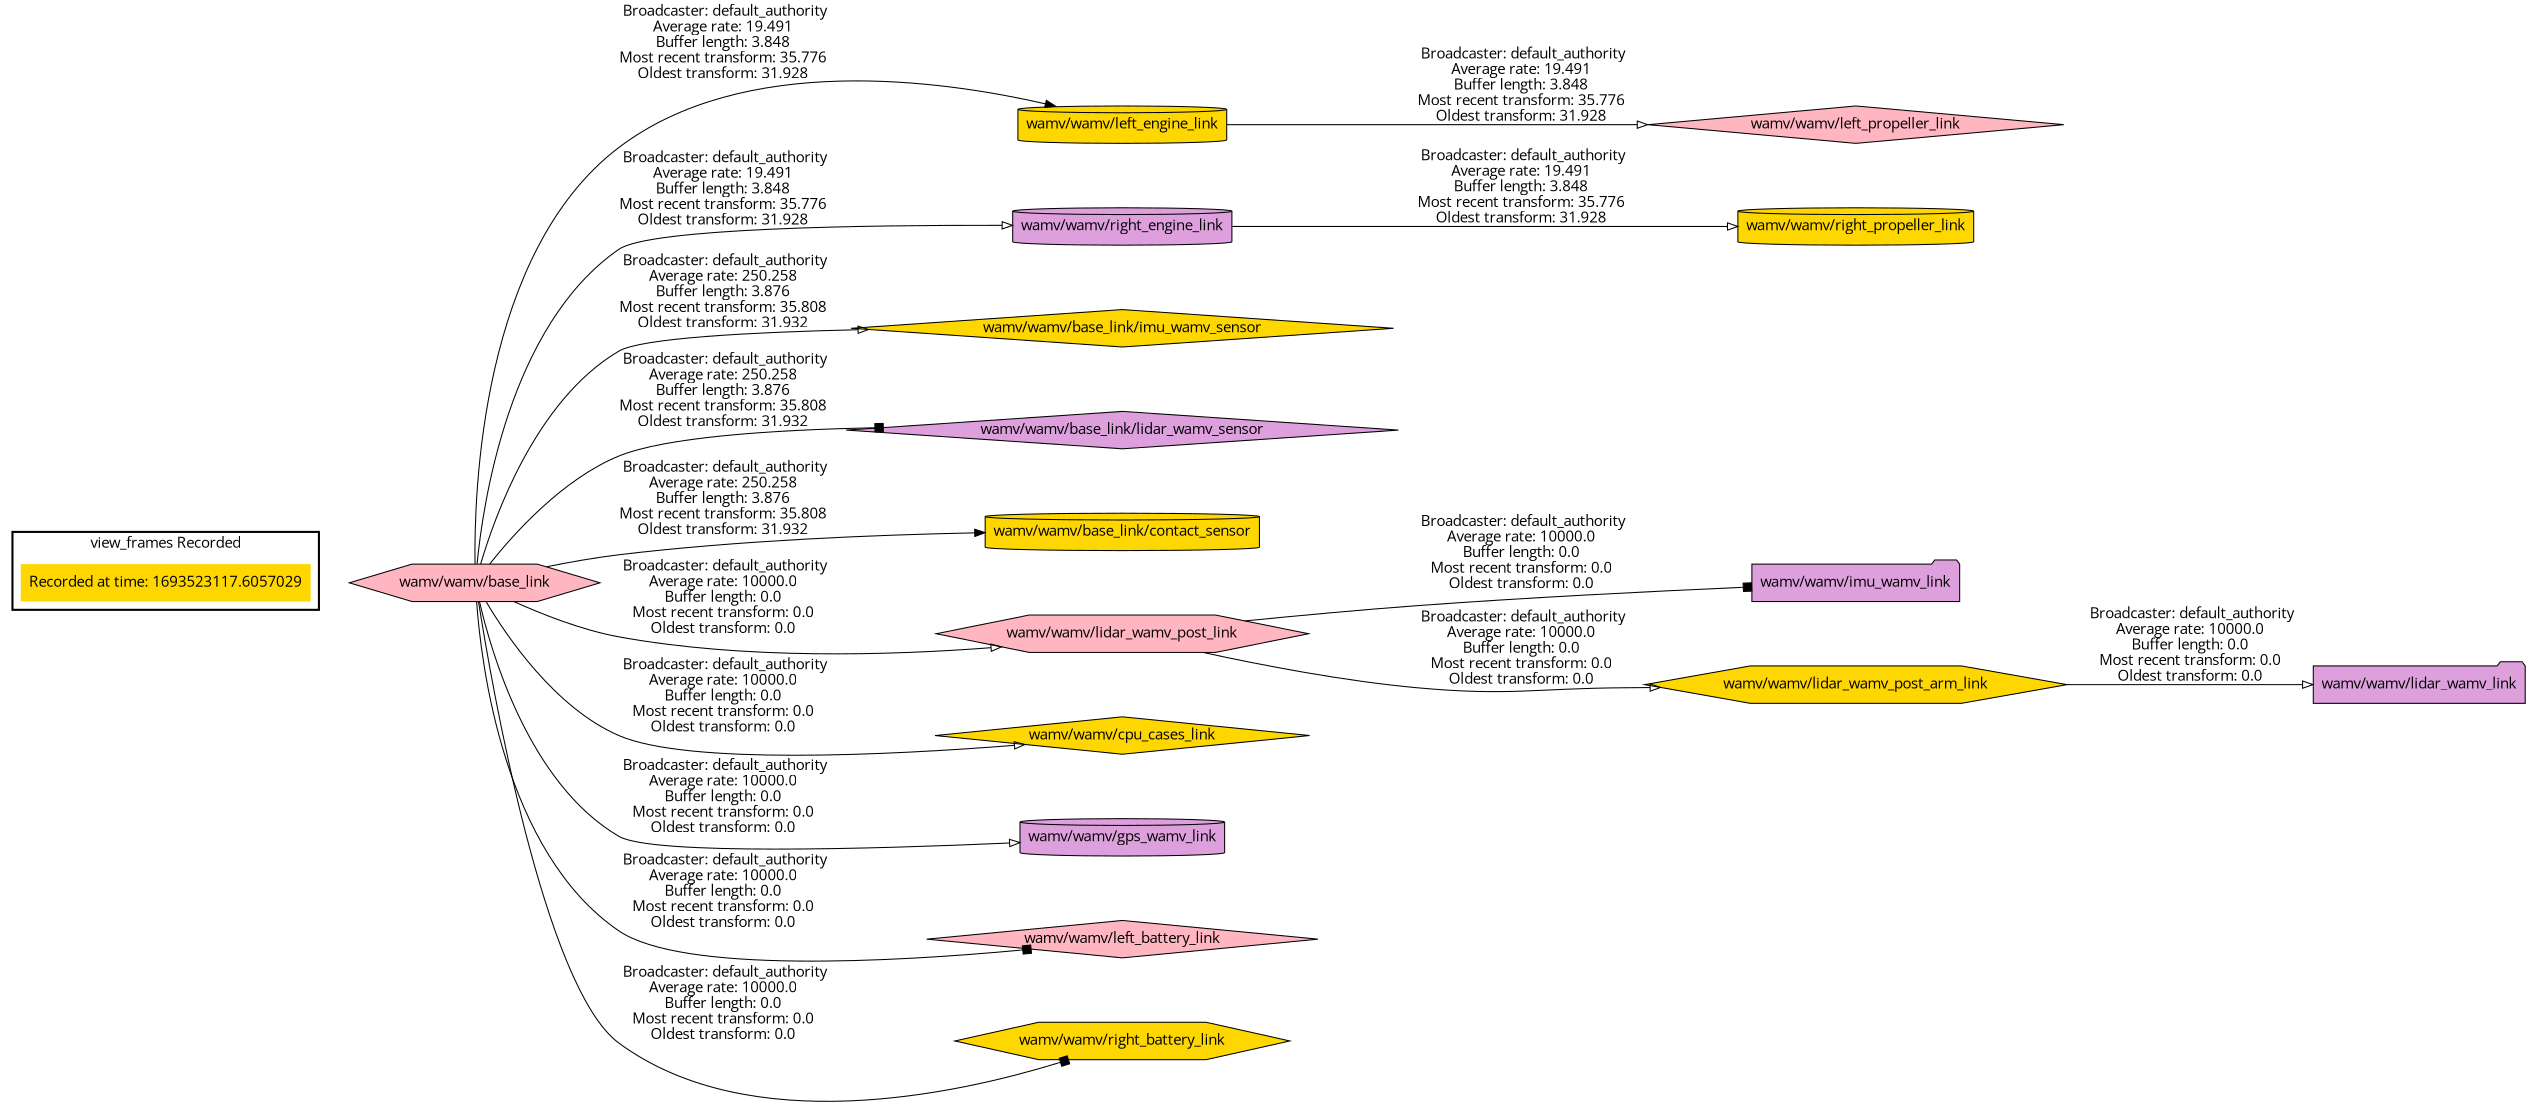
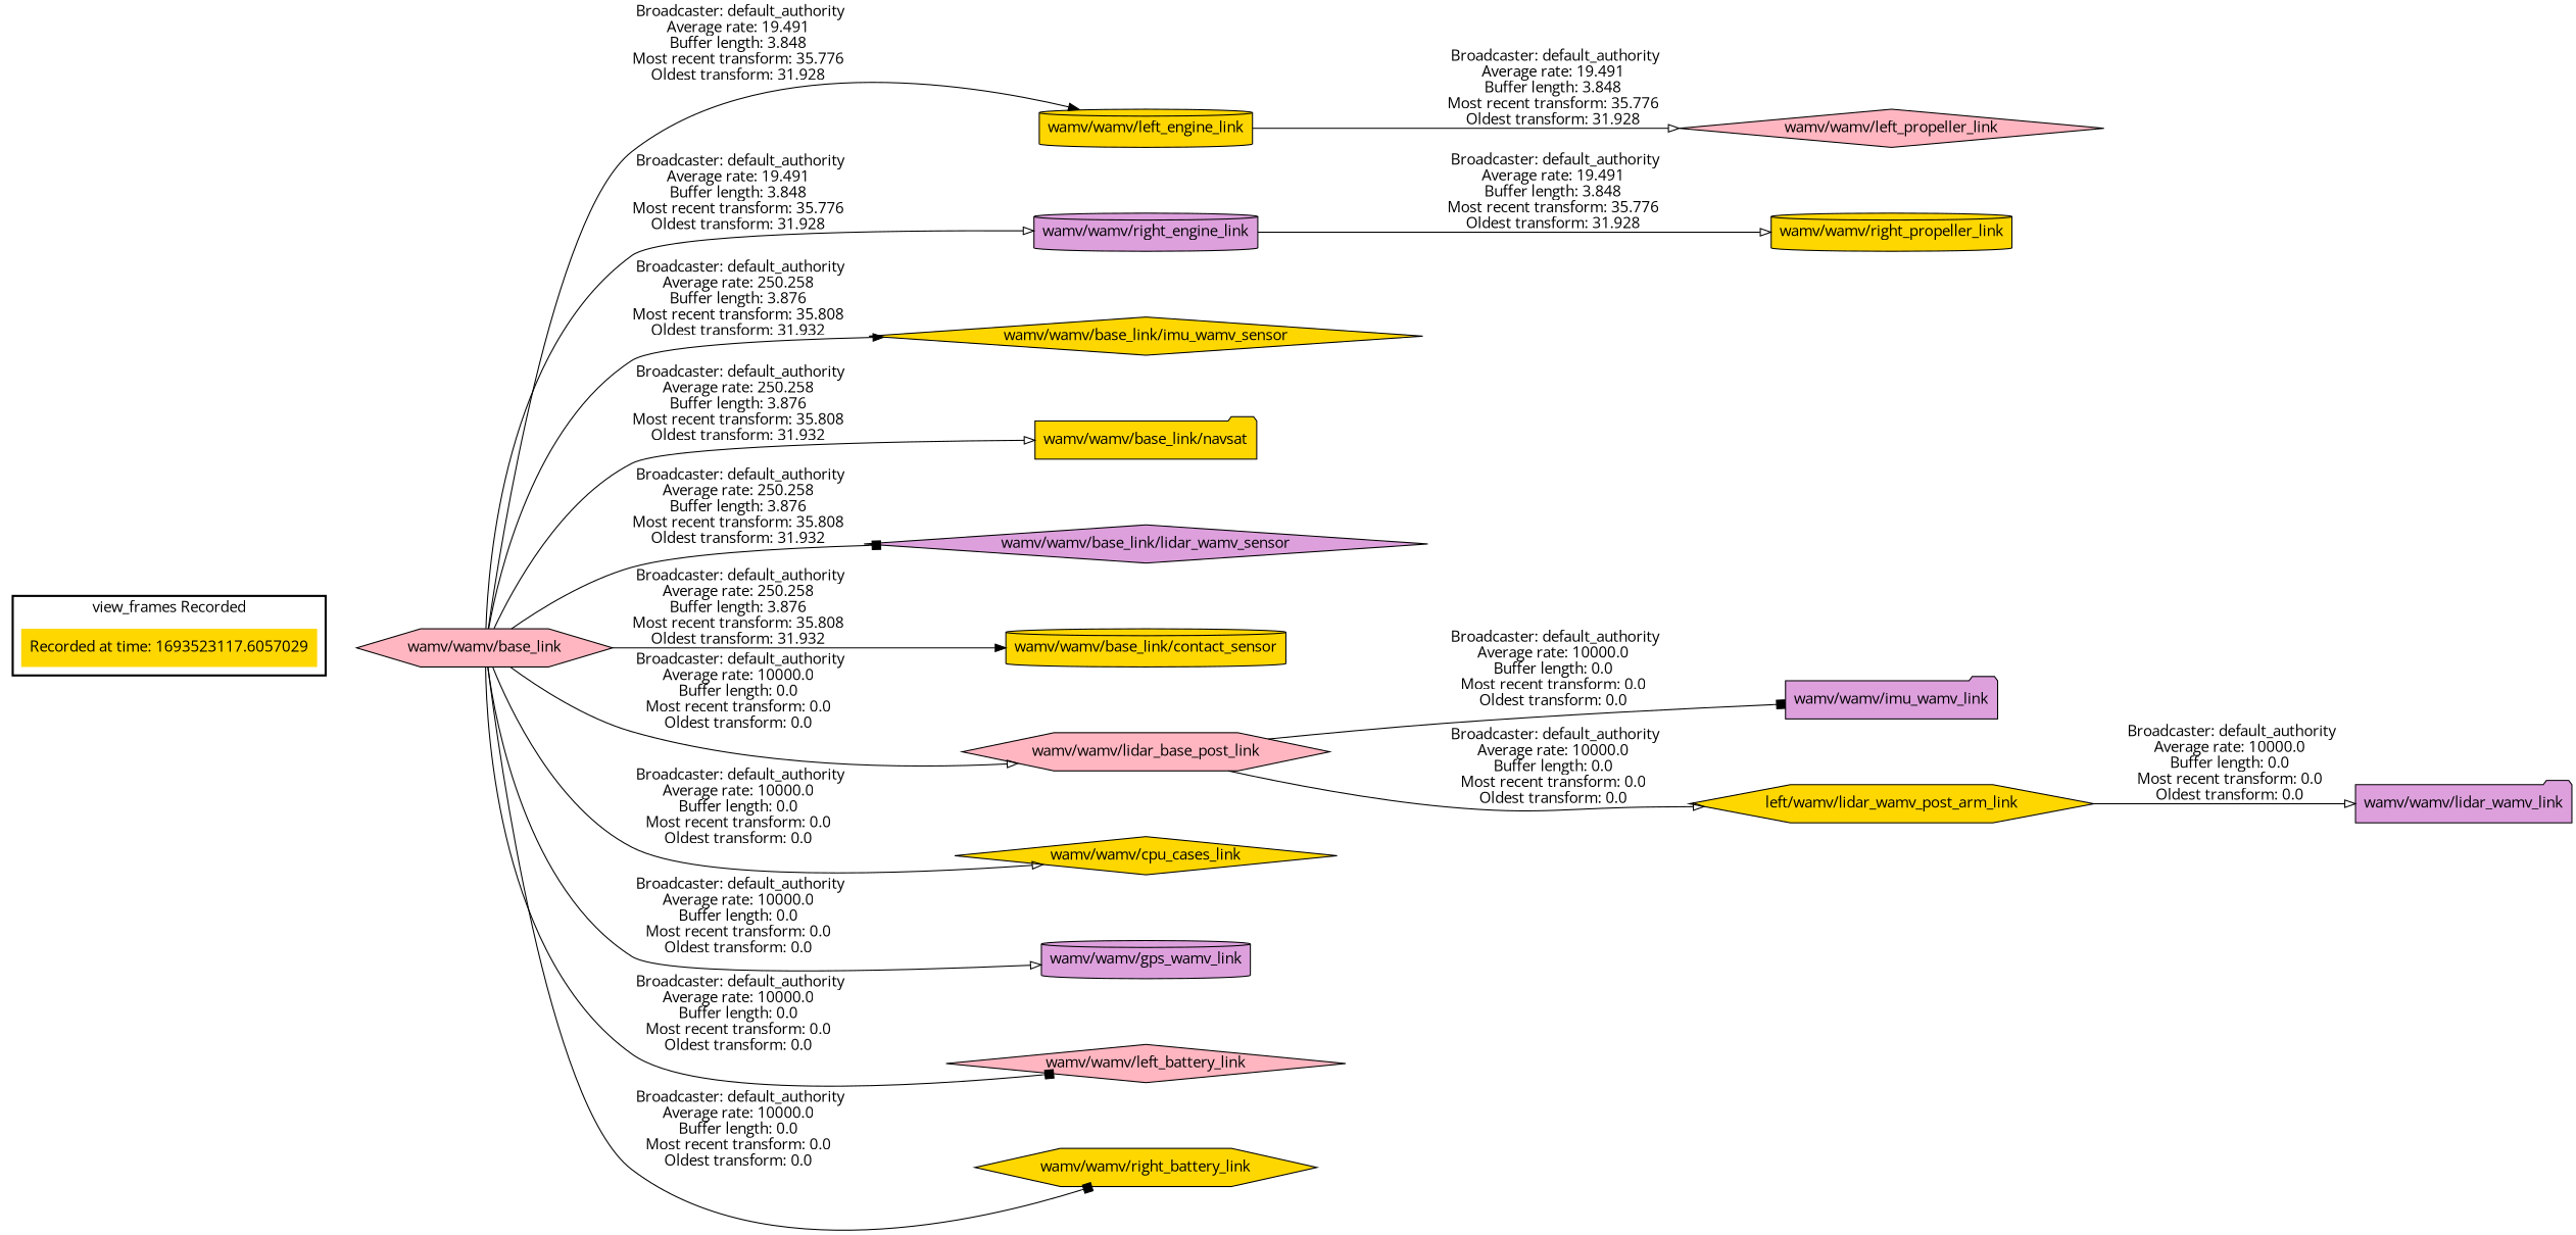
  digraph {
    fontname="Open Sans"
    rankdir=LR
    node [fillcolor=gold fontname="Open Sans" shape=cylinder style=filled]
    edge [fontname="Open Sans" arrowhead=onormal]
    "Recorded at time: 1693523117.6057029" [shape=plaintext]
    "wamv/wamv/base_link" [fillcolor=lightpink shape=hexagon]
    "wamv/wamv/left_engine_link"
    "wamv/wamv/right_engine_link" [fillcolor=plum]
    "wamv/wamv/base_link/imu_wamv_sensor" [shape=diamond]
+   "wamv/wamv/base_link/navsat" [shape=folder]
    "wamv/wamv/base_link/lidar_wamv_sensor" [fillcolor=plum shape=diamond]
    "wamv/wamv/base_link/contact_sensor"
-   "wamv/wamv/lidar_wamv_post_link" [fillcolor=lightpink shape=hexagon]
+   "wamv/wamv/lidar_wamv_post_link" [fillcolor=lightpink shape=hexagon label="wamv/wamv/lidar_base_post_link"]
    "wamv/wamv/cpu_cases_link" [shape=diamond]
    "wamv/wamv/gps_wamv_link" [fillcolor=plum]
    "wamv/wamv/left_battery_link" [fillcolor=lightpink shape=diamond]
    "wamv/wamv/right_battery_link" [shape=hexagon]
    "wamv/wamv/left_propeller_link" [fillcolor=lightpink shape=diamond]
    "wamv/wamv/right_propeller_link"
    "wamv/wamv/imu_wamv_link" [fillcolor=plum shape=folder]
-   "wamv/wamv/lidar_wamv_post_arm_link" [shape=hexagon]
+   "wamv/wamv/lidar_wamv_post_arm_link" [shape=hexagon label="left/wamv/lidar_wamv_post_arm_link"]
    "wamv/wamv/lidar_wamv_link" [fillcolor=plum shape=folder]
    subgraph cluster_1 {
      color=black
      label="view_frames Recorded"
      style=bold
      "Recorded at time: 1693523117.6057029"
    }
    "Recorded at time: 1693523117.6057029" -> "wamv/wamv/base_link" [style=invis arrowhead=""]
    "wamv/wamv/base_link" -> "wamv/wamv/left_engine_link" [arrowhead=normal label=" Broadcaster: default_authority\nAverage rate: 19.491\nBuffer length: 3.848\nMost recent transform: 35.776\nOldest transform: 31.928\n"]
    "wamv/wamv/base_link" -> "wamv/wamv/right_engine_link" [label=" Broadcaster: default_authority\nAverage rate: 19.491\nBuffer length: 3.848\nMost recent transform: 35.776\nOldest transform: 31.928\n"]
-   "wamv/wamv/base_link" -> "wamv/wamv/base_link/imu_wamv_sensor" [label=" Broadcaster: default_authority\nAverage rate: 250.258\nBuffer length: 3.876\nMost recent transform: 35.808\nOldest transform: 31.932\n"]
+   "wamv/wamv/base_link" -> "wamv/wamv/base_link/imu_wamv_sensor" [arrowhead=normal label=" Broadcaster: default_authority\nAverage rate: 250.258\nBuffer length: 3.876\nMost recent transform: 35.808\nOldest transform: 31.932\n"]
+   "wamv/wamv/base_link" -> "wamv/wamv/base_link/navsat" [label=" Broadcaster: default_authority\nAverage rate: 250.258\nBuffer length: 3.876\nMost recent transform: 35.808\nOldest transform: 31.932\n"]
    "wamv/wamv/base_link" -> "wamv/wamv/base_link/lidar_wamv_sensor" [arrowhead=box label=" Broadcaster: default_authority\nAverage rate: 250.258\nBuffer length: 3.876\nMost recent transform: 35.808\nOldest transform: 31.932\n"]
    "wamv/wamv/base_link" -> "wamv/wamv/base_link/contact_sensor" [arrowhead=normal label=" Broadcaster: default_authority\nAverage rate: 250.258\nBuffer length: 3.876\nMost recent transform: 35.808\nOldest transform: 31.932\n"]
    "wamv/wamv/base_link" -> "wamv/wamv/lidar_wamv_post_link" [label=" Broadcaster: default_authority\nAverage rate: 10000.0\nBuffer length: 0.0\nMost recent transform: 0.0\nOldest transform: 0.0\n"]
    "wamv/wamv/base_link" -> "wamv/wamv/cpu_cases_link" [label=" Broadcaster: default_authority\nAverage rate: 10000.0\nBuffer length: 0.0\nMost recent transform: 0.0\nOldest transform: 0.0\n"]
    "wamv/wamv/base_link" -> "wamv/wamv/gps_wamv_link" [label=" Broadcaster: default_authority\nAverage rate: 10000.0\nBuffer length: 0.0\nMost recent transform: 0.0\nOldest transform: 0.0\n"]
    "wamv/wamv/base_link" -> "wamv/wamv/left_battery_link" [arrowhead=box label=" Broadcaster: default_authority\nAverage rate: 10000.0\nBuffer length: 0.0\nMost recent transform: 0.0\nOldest transform: 0.0\n"]
    "wamv/wamv/base_link" -> "wamv/wamv/right_battery_link" [arrowhead=box label=" Broadcaster: default_authority\nAverage rate: 10000.0\nBuffer length: 0.0\nMost recent transform: 0.0\nOldest transform: 0.0\n"]
    "wamv/wamv/left_engine_link" -> "wamv/wamv/left_propeller_link" [label=" Broadcaster: default_authority\nAverage rate: 19.491\nBuffer length: 3.848\nMost recent transform: 35.776\nOldest transform: 31.928\n"]
    "wamv/wamv/right_engine_link" -> "wamv/wamv/right_propeller_link" [label=" Broadcaster: default_authority\nAverage rate: 19.491\nBuffer length: 3.848\nMost recent transform: 35.776\nOldest transform: 31.928\n"]
    "wamv/wamv/lidar_wamv_post_link" -> "wamv/wamv/imu_wamv_link" [arrowhead=box label=" Broadcaster: default_authority\nAverage rate: 10000.0\nBuffer length: 0.0\nMost recent transform: 0.0\nOldest transform: 0.0\n"]
    "wamv/wamv/lidar_wamv_post_link" -> "wamv/wamv/lidar_wamv_post_arm_link" [label=" Broadcaster: default_authority\nAverage rate: 10000.0\nBuffer length: 0.0\nMost recent transform: 0.0\nOldest transform: 0.0\n"]
    "wamv/wamv/lidar_wamv_post_arm_link" -> "wamv/wamv/lidar_wamv_link" [label=" Broadcaster: default_authority\nAverage rate: 10000.0\nBuffer length: 0.0\nMost recent transform: 0.0\nOldest transform: 0.0\n"]
  }
